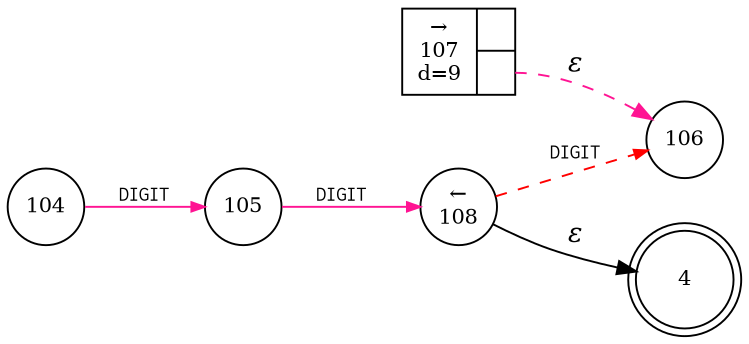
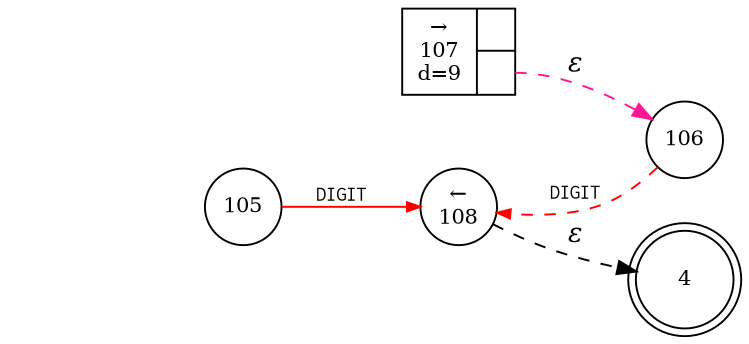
  digraph {
    rankdir=LR
    node [fixedsize=true fontsize=11 shape=circle peripheries=1]
    edge [arrowhead=normal arrowsize=.7 color=deeppink fontname=Courier fontsize=11 style=solid]
    n1 [label=4 shape=doublecircle width=.6 peripheries=""]
-   n2 [label=104 width=.55]
    n3 [label=105 width=.55]
    n4 [fixedsize=false label="{&rarr;\n107\nd=9|{<p0>|<p1>}}" shape=record]
    n5 [label=106 width=.55]
    n6 [label="&larr;\n108" width=.55]
-   n2 -> n3 [label=DIGIT]
-   n3 -> n6 [label=DIGIT]
+   n3 -> n6 [color=red label=DIGIT]
    n4 -> n5 [fontname="Times-Italic" label="&epsilon;" style=dashed tailport=p1 arrowhead="" arrowsize="" fontsize=""]
-   n6 -> n5 [color=red label=DIGIT style=dashed]
-   n6 -> n1 [color=black fontname="Times-Italic" label="&epsilon;" arrowhead="" arrowsize="" fontsize=""]
+   n5 -> n6 [color=red label=DIGIT style=dashed]
+   n6 -> n1 [color=black fontname="Times-Italic" label="&epsilon;" style=dashed arrowhead="" arrowsize="" fontsize=""]
  }
